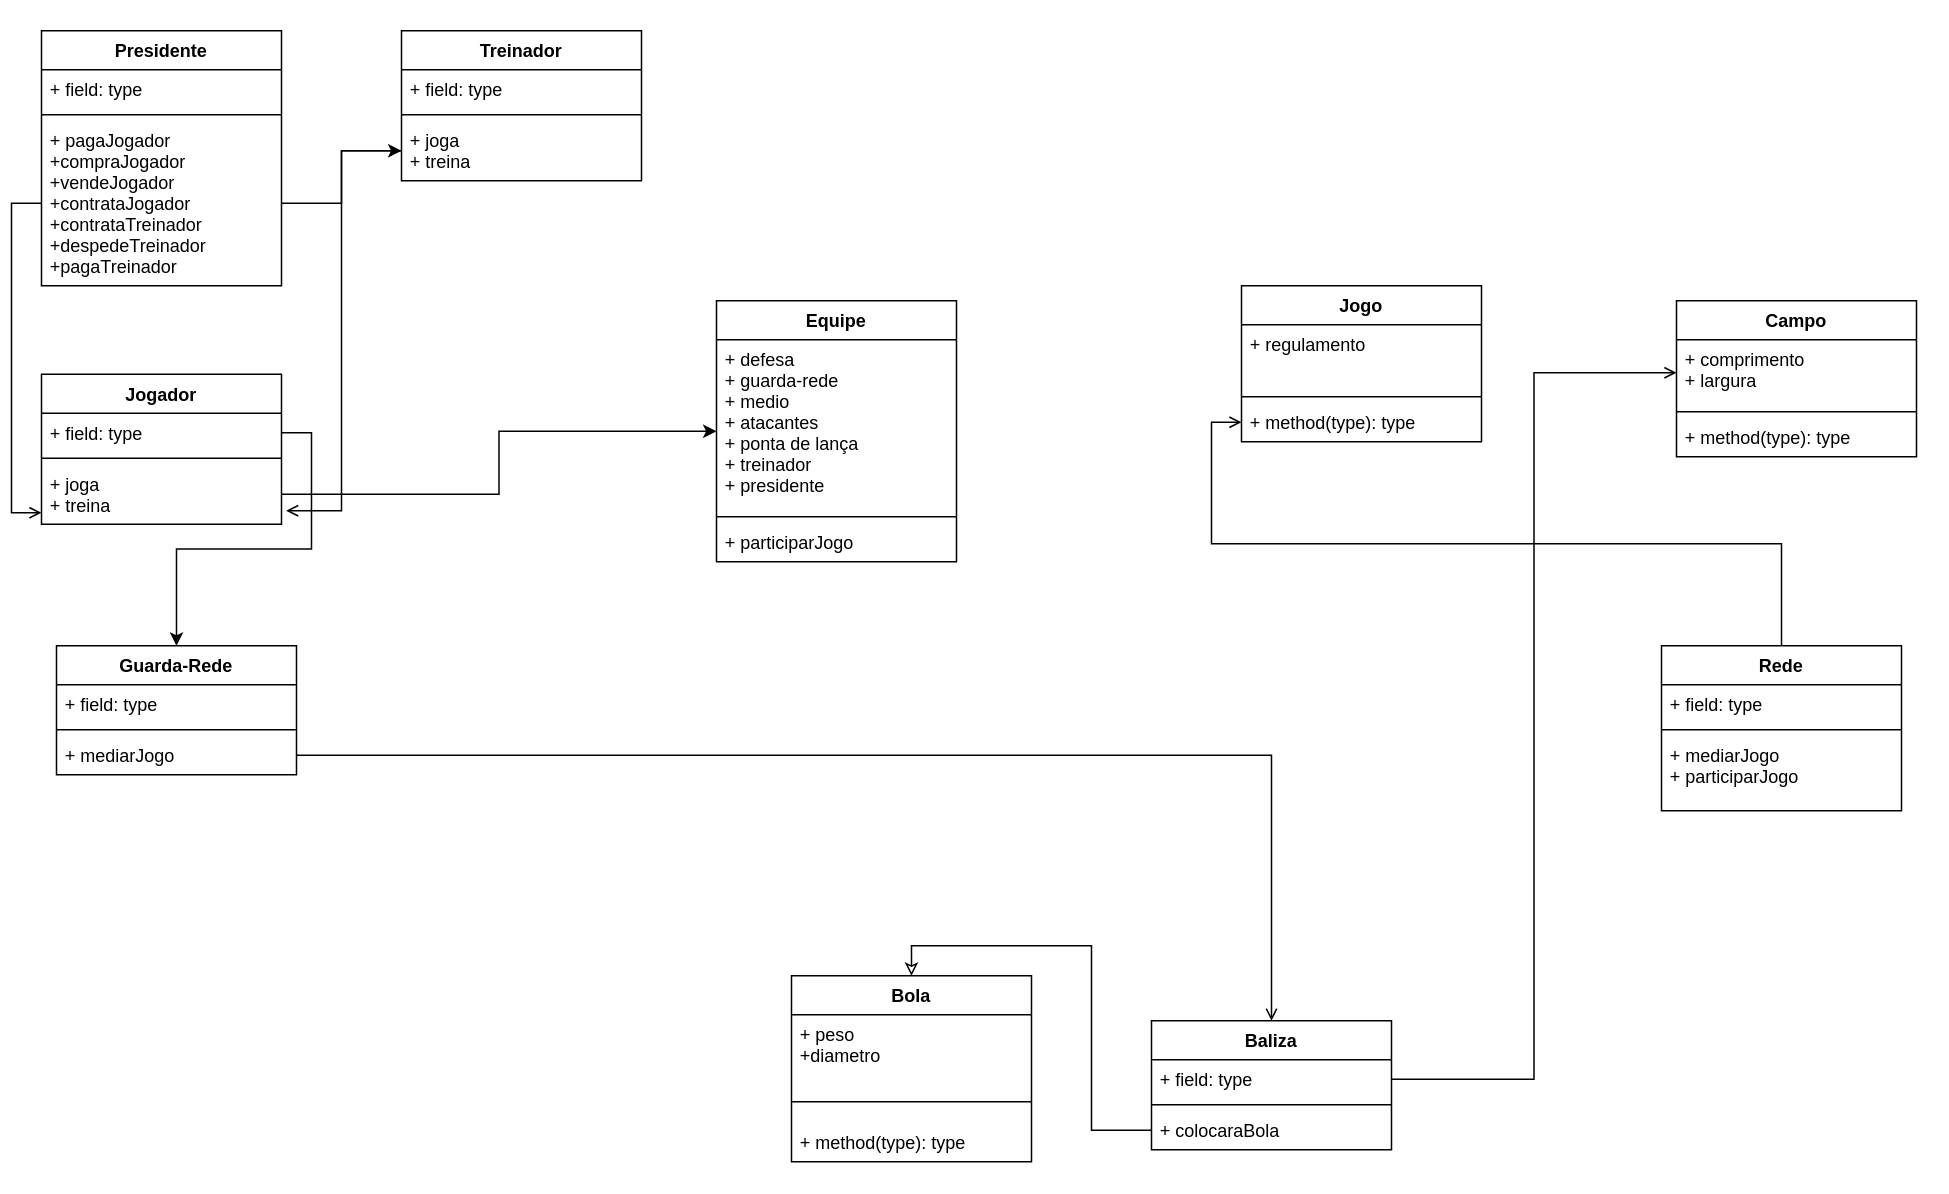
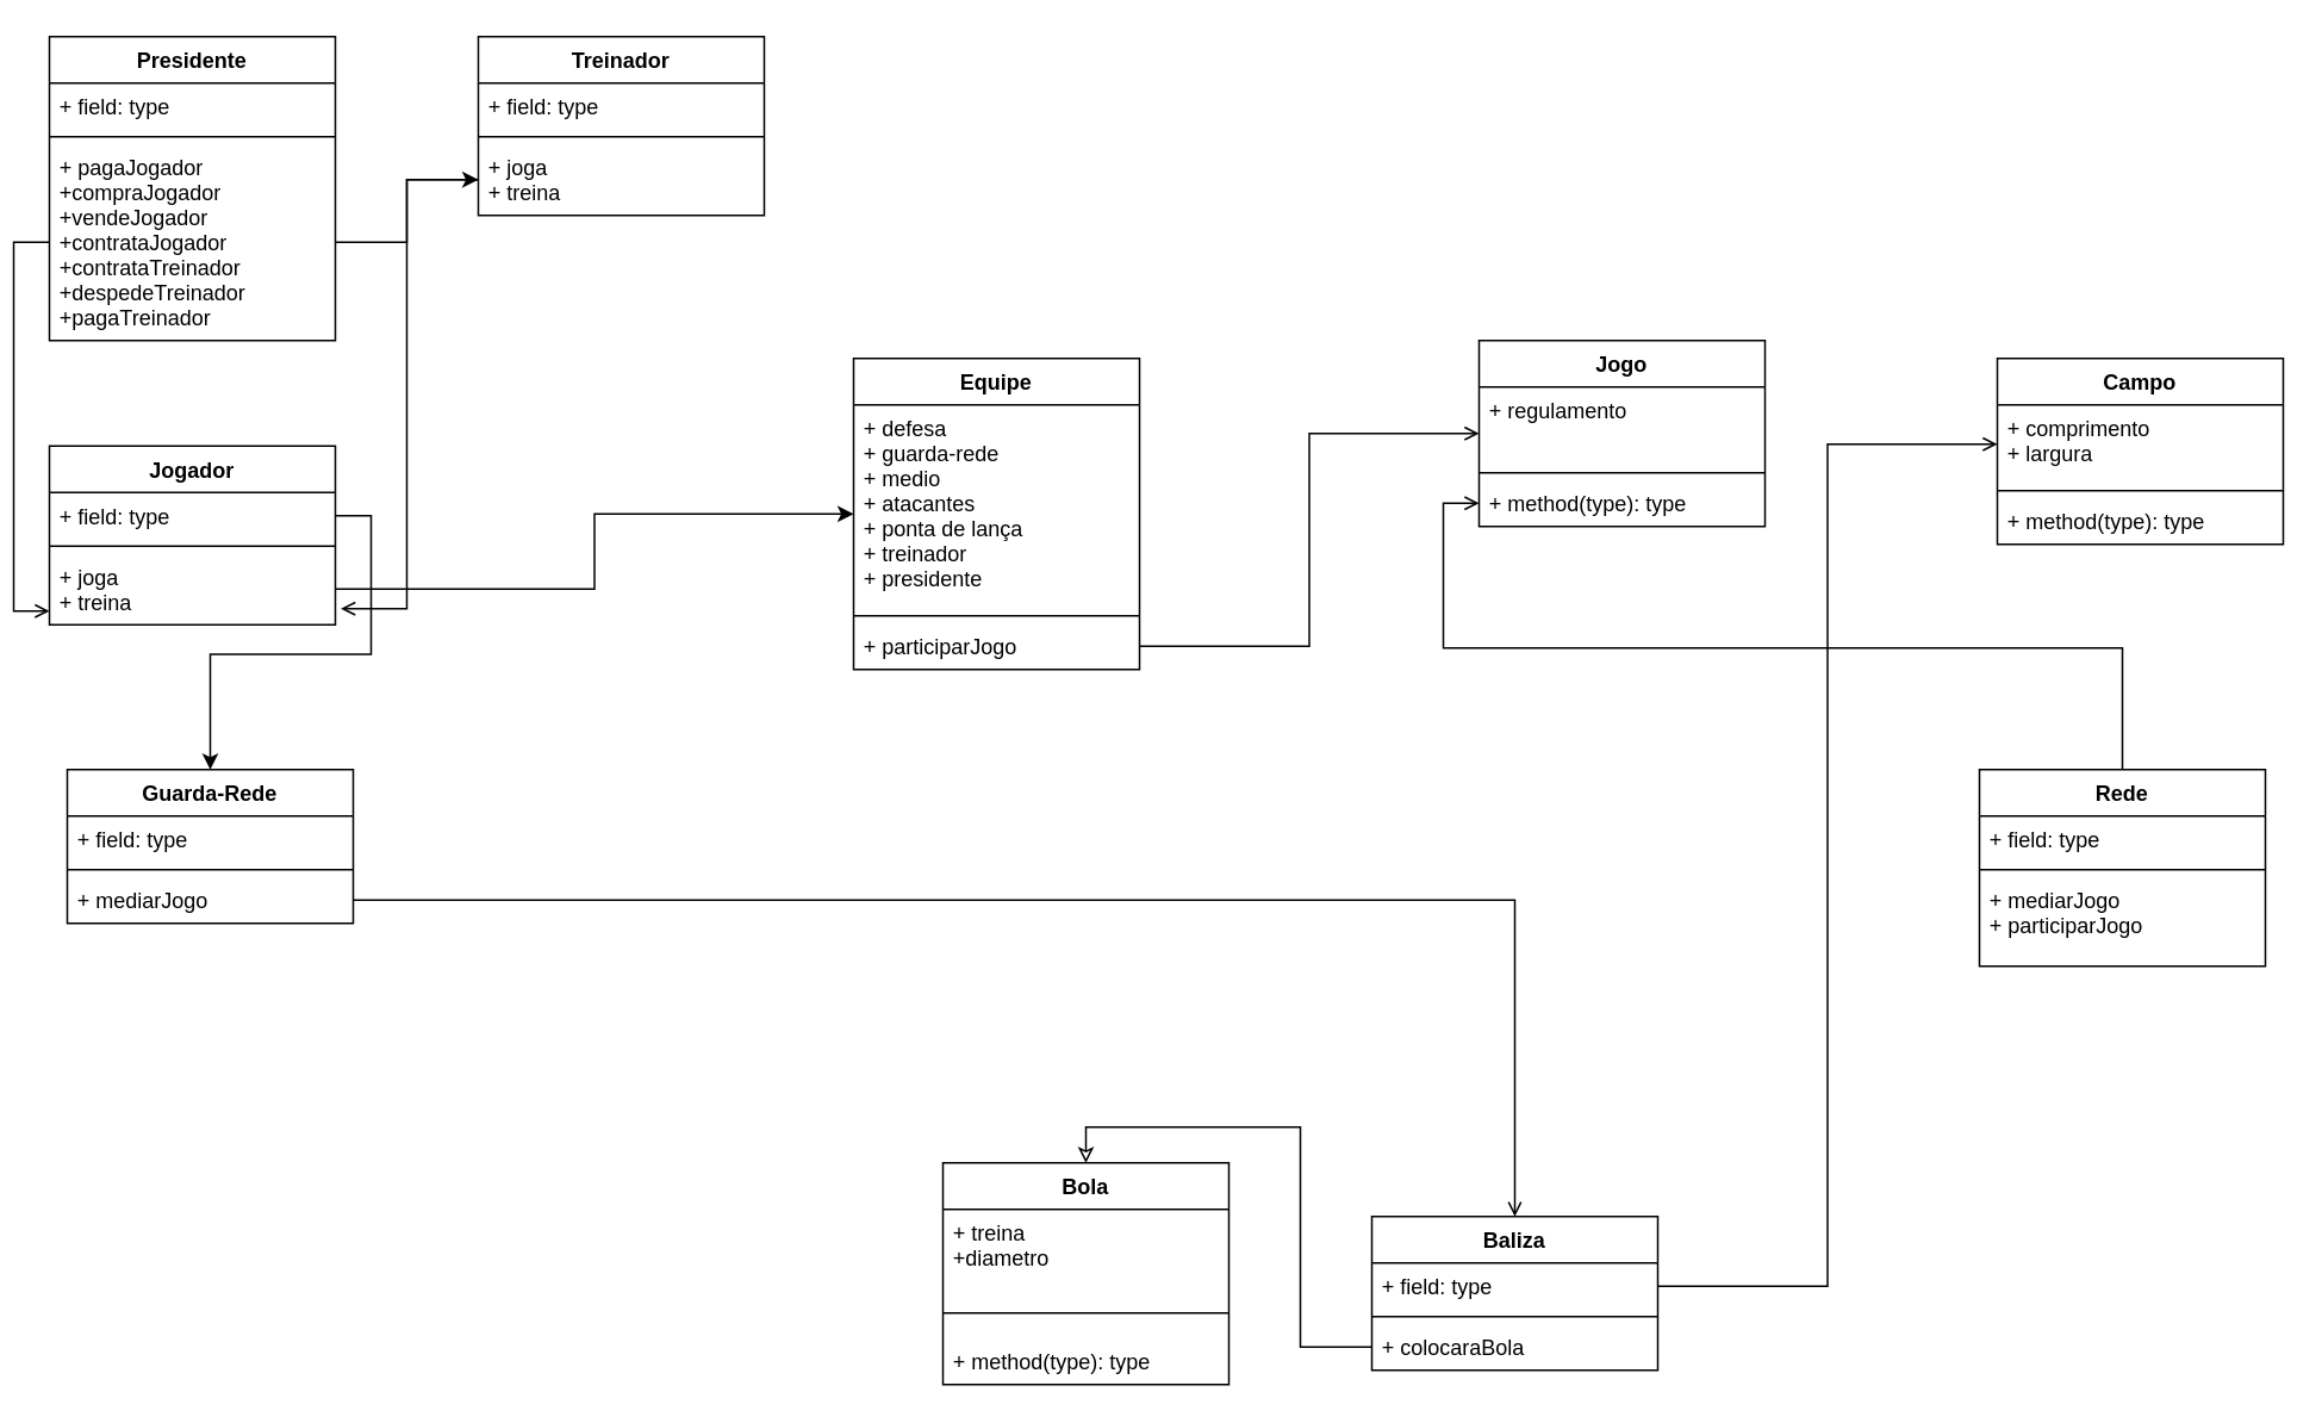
  <mxCell id="0" />
  <mxCell id="1" parent="0" />
  <mxCell id="2" value="Presidente&#10;" style="swimlane;fontStyle=1;align=center;verticalAlign=top;childLayout=stackLayout;horizontal=1;startSize=26;horizontalStack=0;resizeParent=1;resizeParentMax=0;resizeLast=0;collapsible=1;marginBottom=0;" vertex="1" parent="1"><mxGeometry x="20" y="20" width="160" height="170" as="geometry" /></mxCell>
  <mxCell id="3" value="+ field: type" style="text;strokeColor=none;fillColor=none;align=left;verticalAlign=top;spacingLeft=4;spacingRight=4;overflow=hidden;rotatable=0;points=[[0,0.5],[1,0.5]];portConstraint=eastwest;" vertex="1" parent="2"><mxGeometry y="26" width="160" height="26" as="geometry" /></mxCell>
  <mxCell id="4" value="" style="line;strokeWidth=1;fillColor=none;align=left;verticalAlign=middle;spacingTop=-1;spacingLeft=3;spacingRight=3;rotatable=0;labelPosition=right;points=[];portConstraint=eastwest;" vertex="1" parent="2"><mxGeometry y="52" width="160" height="8" as="geometry" /></mxCell>
  <mxCell id="5" value="+ pagaJogador&#10;+compraJogador&#10;+vendeJogador&#10;+contrataJogador&#10;+contrataTreinador&#10;+despedeTreinador&#10;+pagaTreinador" style="text;strokeColor=none;fillColor=none;align=left;verticalAlign=top;spacingLeft=4;spacingRight=4;overflow=hidden;rotatable=0;points=[[0,0.5],[1,0.5]];portConstraint=eastwest;" vertex="1" parent="2"><mxGeometry y="60" width="160" height="110" as="geometry" /></mxCell>
  <mxCell id="6" value="Treinador&#10;" style="swimlane;fontStyle=1;align=center;verticalAlign=top;childLayout=stackLayout;horizontal=1;startSize=26;horizontalStack=0;resizeParent=1;resizeParentMax=0;resizeLast=0;collapsible=1;marginBottom=0;" vertex="1" parent="1"><mxGeometry x="260" y="20" width="160" height="100" as="geometry" /></mxCell>
  <mxCell id="7" value="+ field: type" style="text;strokeColor=none;fillColor=none;align=left;verticalAlign=top;spacingLeft=4;spacingRight=4;overflow=hidden;rotatable=0;points=[[0,0.5],[1,0.5]];portConstraint=eastwest;" vertex="1" parent="6"><mxGeometry y="26" width="160" height="26" as="geometry" /></mxCell>
  <mxCell id="8" value="" style="line;strokeWidth=1;fillColor=none;align=left;verticalAlign=middle;spacingTop=-1;spacingLeft=3;spacingRight=3;rotatable=0;labelPosition=right;points=[];portConstraint=eastwest;" vertex="1" parent="6"><mxGeometry y="52" width="160" height="8" as="geometry" /></mxCell>
  <mxCell id="9" value="+ joga&#10;+ treina" style="text;strokeColor=none;fillColor=none;align=left;verticalAlign=top;spacingLeft=4;spacingRight=4;overflow=hidden;rotatable=0;points=[[0,0.5],[1,0.5]];portConstraint=eastwest;" vertex="1" parent="6"><mxGeometry y="60" width="160" height="40" as="geometry" /></mxCell>
  <mxCell id="10" value="Jogador" style="swimlane;fontStyle=1;align=center;verticalAlign=top;childLayout=stackLayout;horizontal=1;startSize=26;horizontalStack=0;resizeParent=1;resizeParentMax=0;resizeLast=0;collapsible=1;marginBottom=0;" vertex="1" parent="1"><mxGeometry x="20" y="249" width="160" height="100" as="geometry" /></mxCell>
  <mxCell id="11" value="+ field: type" style="text;strokeColor=none;fillColor=none;align=left;verticalAlign=top;spacingLeft=4;spacingRight=4;overflow=hidden;rotatable=0;points=[[0,0.5],[1,0.5]];portConstraint=eastwest;" vertex="1" parent="10"><mxGeometry y="26" width="160" height="26" as="geometry" /></mxCell>
  <mxCell id="12" value="" style="line;strokeWidth=1;fillColor=none;align=left;verticalAlign=middle;spacingTop=-1;spacingLeft=3;spacingRight=3;rotatable=0;labelPosition=right;points=[];portConstraint=eastwest;" vertex="1" parent="10"><mxGeometry y="52" width="160" height="8" as="geometry" /></mxCell>
  <mxCell id="13" value="+ joga&#10;+ treina" style="text;strokeColor=none;fillColor=none;align=left;verticalAlign=top;spacingLeft=4;spacingRight=4;overflow=hidden;rotatable=0;points=[[0,0.5],[1,0.5]];portConstraint=eastwest;" vertex="1" parent="10"><mxGeometry y="60" width="160" height="40" as="geometry" /></mxCell>
  <mxCell id="14" value="Guarda-Rede" style="swimlane;fontStyle=1;align=center;verticalAlign=top;childLayout=stackLayout;horizontal=1;startSize=26;horizontalStack=0;resizeParent=1;resizeParentMax=0;resizeLast=0;collapsible=1;marginBottom=0;" vertex="1" parent="1"><mxGeometry x="30" y="430" width="160" height="86" as="geometry" /></mxCell>
  <mxCell id="15" value="+ field: type" style="text;strokeColor=none;fillColor=none;align=left;verticalAlign=top;spacingLeft=4;spacingRight=4;overflow=hidden;rotatable=0;points=[[0,0.5],[1,0.5]];portConstraint=eastwest;" vertex="1" parent="14"><mxGeometry y="26" width="160" height="26" as="geometry" /></mxCell>
  <mxCell id="16" value="" style="line;strokeWidth=1;fillColor=none;align=left;verticalAlign=middle;spacingTop=-1;spacingLeft=3;spacingRight=3;rotatable=0;labelPosition=right;points=[];portConstraint=eastwest;" vertex="1" parent="14"><mxGeometry y="52" width="160" height="8" as="geometry" /></mxCell>
  <mxCell id="17" value="+ mediarJogo" style="text;strokeColor=none;fillColor=none;align=left;verticalAlign=top;spacingLeft=4;spacingRight=4;overflow=hidden;rotatable=0;points=[[0,0.5],[1,0.5]];portConstraint=eastwest;" vertex="1" parent="14"><mxGeometry y="60" width="160" height="26" as="geometry" /></mxCell>
  <mxCell id="18" value="Bola" style="swimlane;fontStyle=1;align=center;verticalAlign=top;childLayout=stackLayout;horizontal=1;startSize=26;horizontalStack=0;resizeParent=1;resizeParentMax=0;resizeLast=0;collapsible=1;marginBottom=0;" vertex="1" parent="1"><mxGeometry x="520" y="650" width="160" height="124" as="geometry" /></mxCell>
- <mxCell id="19" value="+ peso&#10;+diametro" style="text;strokeColor=none;fillColor=none;align=left;verticalAlign=top;spacingLeft=4;spacingRight=4;overflow=hidden;rotatable=0;points=[[0,0.5],[1,0.5]];portConstraint=eastwest;" vertex="1" parent="18"><mxGeometry y="26" width="160" height="44" as="geometry" /></mxCell>
+ <mxCell id="19" value="+ treina&#10;+diametro" style="text;strokeColor=none;fillColor=none;align=left;verticalAlign=top;spacingLeft=4;spacingRight=4;overflow=hidden;rotatable=0;points=[[0,0.5],[1,0.5]];portConstraint=eastwest;" vertex="1" parent="18"><mxGeometry y="26" width="160" height="44" as="geometry" /></mxCell>
  <mxCell id="20" value="" style="line;strokeWidth=1;fillColor=none;align=left;verticalAlign=middle;spacingTop=-1;spacingLeft=3;spacingRight=3;rotatable=0;labelPosition=right;points=[];portConstraint=eastwest;" vertex="1" parent="18"><mxGeometry y="70" width="160" height="28" as="geometry" /></mxCell>
  <mxCell id="21" value="+ method(type): type" style="text;strokeColor=none;fillColor=none;align=left;verticalAlign=top;spacingLeft=4;spacingRight=4;overflow=hidden;rotatable=0;points=[[0,0.5],[1,0.5]];portConstraint=eastwest;" vertex="1" parent="18"><mxGeometry y="98" width="160" height="26" as="geometry" /></mxCell>
  <mxCell id="22" style="edgeStyle=orthogonalEdgeStyle;rounded=0;orthogonalLoop=1;jettySize=auto;html=1;exitX=0.5;exitY=0;exitDx=0;exitDy=0;entryX=0;entryY=0.5;entryDx=0;entryDy=0;endArrow=open;endFill=0;" edge="1" parent="1" source="23" target="43"><mxGeometry relative="1" as="geometry" /></mxCell>
  <mxCell id="23" value="Rede" style="swimlane;fontStyle=1;align=center;verticalAlign=top;childLayout=stackLayout;horizontal=1;startSize=26;horizontalStack=0;resizeParent=1;resizeParentMax=0;resizeLast=0;collapsible=1;marginBottom=0;" vertex="1" parent="1"><mxGeometry x="1100" y="430" width="160" height="110" as="geometry" /></mxCell>
  <mxCell id="24" value="+ field: type" style="text;strokeColor=none;fillColor=none;align=left;verticalAlign=top;spacingLeft=4;spacingRight=4;overflow=hidden;rotatable=0;points=[[0,0.5],[1,0.5]];portConstraint=eastwest;" vertex="1" parent="23"><mxGeometry y="26" width="160" height="26" as="geometry" /></mxCell>
  <mxCell id="25" value="" style="line;strokeWidth=1;fillColor=none;align=left;verticalAlign=middle;spacingTop=-1;spacingLeft=3;spacingRight=3;rotatable=0;labelPosition=right;points=[];portConstraint=eastwest;" vertex="1" parent="23"><mxGeometry y="52" width="160" height="8" as="geometry" /></mxCell>
  <mxCell id="26" value="+ mediarJogo&#10;+ participarJogo" style="text;strokeColor=none;fillColor=none;align=left;verticalAlign=top;spacingLeft=4;spacingRight=4;overflow=hidden;rotatable=0;points=[[0,0.5],[1,0.5]];portConstraint=eastwest;" vertex="1" parent="23"><mxGeometry y="60" width="160" height="50" as="geometry" /></mxCell>
  <mxCell id="27" value="Campo" style="swimlane;fontStyle=1;align=center;verticalAlign=top;childLayout=stackLayout;horizontal=1;startSize=26;horizontalStack=0;resizeParent=1;resizeParentMax=0;resizeLast=0;collapsible=1;marginBottom=0;" vertex="1" parent="1"><mxGeometry x="1110" y="200" width="160" height="104" as="geometry" /></mxCell>
  <mxCell id="28" value="+ comprimento&#10;+ largura" style="text;strokeColor=none;fillColor=none;align=left;verticalAlign=top;spacingLeft=4;spacingRight=4;overflow=hidden;rotatable=0;points=[[0,0.5],[1,0.5]];portConstraint=eastwest;" vertex="1" parent="27"><mxGeometry y="26" width="160" height="44" as="geometry" /></mxCell>
  <mxCell id="29" value="" style="line;strokeWidth=1;fillColor=none;align=left;verticalAlign=middle;spacingTop=-1;spacingLeft=3;spacingRight=3;rotatable=0;labelPosition=right;points=[];portConstraint=eastwest;" vertex="1" parent="27"><mxGeometry y="70" width="160" height="8" as="geometry" /></mxCell>
  <mxCell id="30" value="+ method(type): type" style="text;strokeColor=none;fillColor=none;align=left;verticalAlign=top;spacingLeft=4;spacingRight=4;overflow=hidden;rotatable=0;points=[[0,0.5],[1,0.5]];portConstraint=eastwest;" vertex="1" parent="27"><mxGeometry y="78" width="160" height="26" as="geometry" /></mxCell>
  <mxCell id="31" value="Baliza" style="swimlane;fontStyle=1;align=center;verticalAlign=top;childLayout=stackLayout;horizontal=1;startSize=26;horizontalStack=0;resizeParent=1;resizeParentMax=0;resizeLast=0;collapsible=1;marginBottom=0;" vertex="1" parent="1"><mxGeometry x="760" y="680" width="160" height="86" as="geometry" /></mxCell>
  <mxCell id="32" value="+ field: type" style="text;strokeColor=none;fillColor=none;align=left;verticalAlign=top;spacingLeft=4;spacingRight=4;overflow=hidden;rotatable=0;points=[[0,0.5],[1,0.5]];portConstraint=eastwest;" vertex="1" parent="31"><mxGeometry y="26" width="160" height="26" as="geometry" /></mxCell>
  <mxCell id="33" value="" style="line;strokeWidth=1;fillColor=none;align=left;verticalAlign=middle;spacingTop=-1;spacingLeft=3;spacingRight=3;rotatable=0;labelPosition=right;points=[];portConstraint=eastwest;" vertex="1" parent="31"><mxGeometry y="52" width="160" height="8" as="geometry" /></mxCell>
  <mxCell id="34" value="+ colocaraBola" style="text;strokeColor=none;fillColor=none;align=left;verticalAlign=top;spacingLeft=4;spacingRight=4;overflow=hidden;rotatable=0;points=[[0,0.5],[1,0.5]];portConstraint=eastwest;" vertex="1" parent="31"><mxGeometry y="60" width="160" height="26" as="geometry" /></mxCell>
  <mxCell id="35" style="edgeStyle=orthogonalEdgeStyle;rounded=0;orthogonalLoop=1;jettySize=auto;html=1;entryX=0;entryY=0.5;entryDx=0;entryDy=0;" edge="1" parent="1" source="5" target="9"><mxGeometry relative="1" as="geometry" /></mxCell>
  <mxCell id="36" style="edgeStyle=orthogonalEdgeStyle;rounded=0;orthogonalLoop=1;jettySize=auto;html=1;exitX=0;exitY=0.5;exitDx=0;exitDy=0;entryX=0;entryY=0.808;entryDx=0;entryDy=0;entryPerimeter=0;endArrow=open;endFill=0;" edge="1" parent="1" source="5" target="13"><mxGeometry relative="1" as="geometry" /></mxCell>
  <mxCell id="37" style="edgeStyle=orthogonalEdgeStyle;rounded=0;orthogonalLoop=1;jettySize=auto;html=1;exitX=1;exitY=0.5;exitDx=0;exitDy=0;entryX=0.5;entryY=0;entryDx=0;entryDy=0;" edge="1" parent="1" source="11" target="14"><mxGeometry relative="1" as="geometry" /></mxCell>
  <mxCell id="38" style="edgeStyle=orthogonalEdgeStyle;rounded=0;orthogonalLoop=1;jettySize=auto;html=1;entryX=1.019;entryY=0.775;entryDx=0;entryDy=0;entryPerimeter=0;endArrow=open;endFill=0;" edge="1" parent="1" source="9" target="13"><mxGeometry relative="1" as="geometry" /></mxCell>
  <mxCell id="39" style="edgeStyle=orthogonalEdgeStyle;rounded=0;orthogonalLoop=1;jettySize=auto;html=1;exitX=1;exitY=0.5;exitDx=0;exitDy=0;entryX=0.5;entryY=0;entryDx=0;entryDy=0;endArrow=open;endFill=0;" edge="1" parent="1" source="17" target="31"><mxGeometry relative="1" as="geometry" /></mxCell>
  <mxCell id="40" value="Jogo" style="swimlane;fontStyle=1;align=center;verticalAlign=top;childLayout=stackLayout;horizontal=1;startSize=26;horizontalStack=0;resizeParent=1;resizeParentMax=0;resizeLast=0;collapsible=1;marginBottom=0;" vertex="1" parent="1"><mxGeometry x="820" y="190" width="160" height="104" as="geometry" /></mxCell>
  <mxCell id="41" value="+ regulamento" style="text;strokeColor=none;fillColor=none;align=left;verticalAlign=top;spacingLeft=4;spacingRight=4;overflow=hidden;rotatable=0;points=[[0,0.5],[1,0.5]];portConstraint=eastwest;" vertex="1" parent="40"><mxGeometry y="26" width="160" height="44" as="geometry" /></mxCell>
  <mxCell id="42" value="" style="line;strokeWidth=1;fillColor=none;align=left;verticalAlign=middle;spacingTop=-1;spacingLeft=3;spacingRight=3;rotatable=0;labelPosition=right;points=[];portConstraint=eastwest;" vertex="1" parent="40"><mxGeometry y="70" width="160" height="8" as="geometry" /></mxCell>
  <mxCell id="43" value="+ method(type): type" style="text;strokeColor=none;fillColor=none;align=left;verticalAlign=top;spacingLeft=4;spacingRight=4;overflow=hidden;rotatable=0;points=[[0,0.5],[1,0.5]];portConstraint=eastwest;" vertex="1" parent="40"><mxGeometry y="78" width="160" height="26" as="geometry" /></mxCell>
  <mxCell id="44" value="Equipe" style="swimlane;fontStyle=1;align=center;verticalAlign=top;childLayout=stackLayout;horizontal=1;startSize=26;horizontalStack=0;resizeParent=1;resizeParentMax=0;resizeLast=0;collapsible=1;marginBottom=0;" vertex="1" parent="1"><mxGeometry x="470" y="200" width="160" height="174" as="geometry" /></mxCell>
  <mxCell id="45" value="+ defesa&#10;+ guarda-rede&#10;+ medio&#10;+ atacantes&#10;+ ponta de lança&#10;+ treinador&#10;+ presidente" style="text;strokeColor=none;fillColor=none;align=left;verticalAlign=top;spacingLeft=4;spacingRight=4;overflow=hidden;rotatable=0;points=[[0,0.5],[1,0.5]];portConstraint=eastwest;" vertex="1" parent="44"><mxGeometry y="26" width="160" height="114" as="geometry" /></mxCell>
  <mxCell id="46" value="" style="line;strokeWidth=1;fillColor=none;align=left;verticalAlign=middle;spacingTop=-1;spacingLeft=3;spacingRight=3;rotatable=0;labelPosition=right;points=[];portConstraint=eastwest;" vertex="1" parent="44"><mxGeometry y="140" width="160" height="8" as="geometry" /></mxCell>
  <mxCell id="47" value="+ participarJogo" style="text;strokeColor=none;fillColor=none;align=left;verticalAlign=top;spacingLeft=4;spacingRight=4;overflow=hidden;rotatable=0;points=[[0,0.5],[1,0.5]];portConstraint=eastwest;" vertex="1" parent="44"><mxGeometry y="148" width="160" height="26" as="geometry" /></mxCell>
  <mxCell id="48" style="edgeStyle=orthogonalEdgeStyle;rounded=0;orthogonalLoop=1;jettySize=auto;html=1;exitX=1;exitY=0.5;exitDx=0;exitDy=0;entryX=0;entryY=0.5;entryDx=0;entryDy=0;endArrow=classic;endFill=1;" edge="1" parent="1" source="13" target="44"><mxGeometry relative="1" as="geometry" /></mxCell>
+ <mxCell id="49" style="edgeStyle=orthogonalEdgeStyle;rounded=0;orthogonalLoop=1;jettySize=auto;html=1;exitX=1;exitY=0.5;exitDx=0;exitDy=0;entryX=0;entryY=0.5;entryDx=0;entryDy=0;endArrow=open;endFill=0;" edge="1" parent="1" source="47" target="40"><mxGeometry relative="1" as="geometry" /></mxCell>
  <mxCell id="50" style="edgeStyle=orthogonalEdgeStyle;rounded=0;orthogonalLoop=1;jettySize=auto;html=1;exitX=1;exitY=0.5;exitDx=0;exitDy=0;endArrow=open;endFill=0;entryX=0;entryY=0.5;entryDx=0;entryDy=0;" edge="1" parent="1" source="32" target="28"><mxGeometry relative="1" as="geometry"><mxPoint x="970" y="450" as="targetPoint" /></mxGeometry></mxCell>
  <mxCell id="51" style="edgeStyle=orthogonalEdgeStyle;rounded=0;orthogonalLoop=1;jettySize=auto;html=1;exitX=0;exitY=0.5;exitDx=0;exitDy=0;entryX=0.5;entryY=0;entryDx=0;entryDy=0;endArrow=classic;endFill=0;" edge="1" parent="1" source="34" target="18"><mxGeometry relative="1" as="geometry" /></mxCell>
